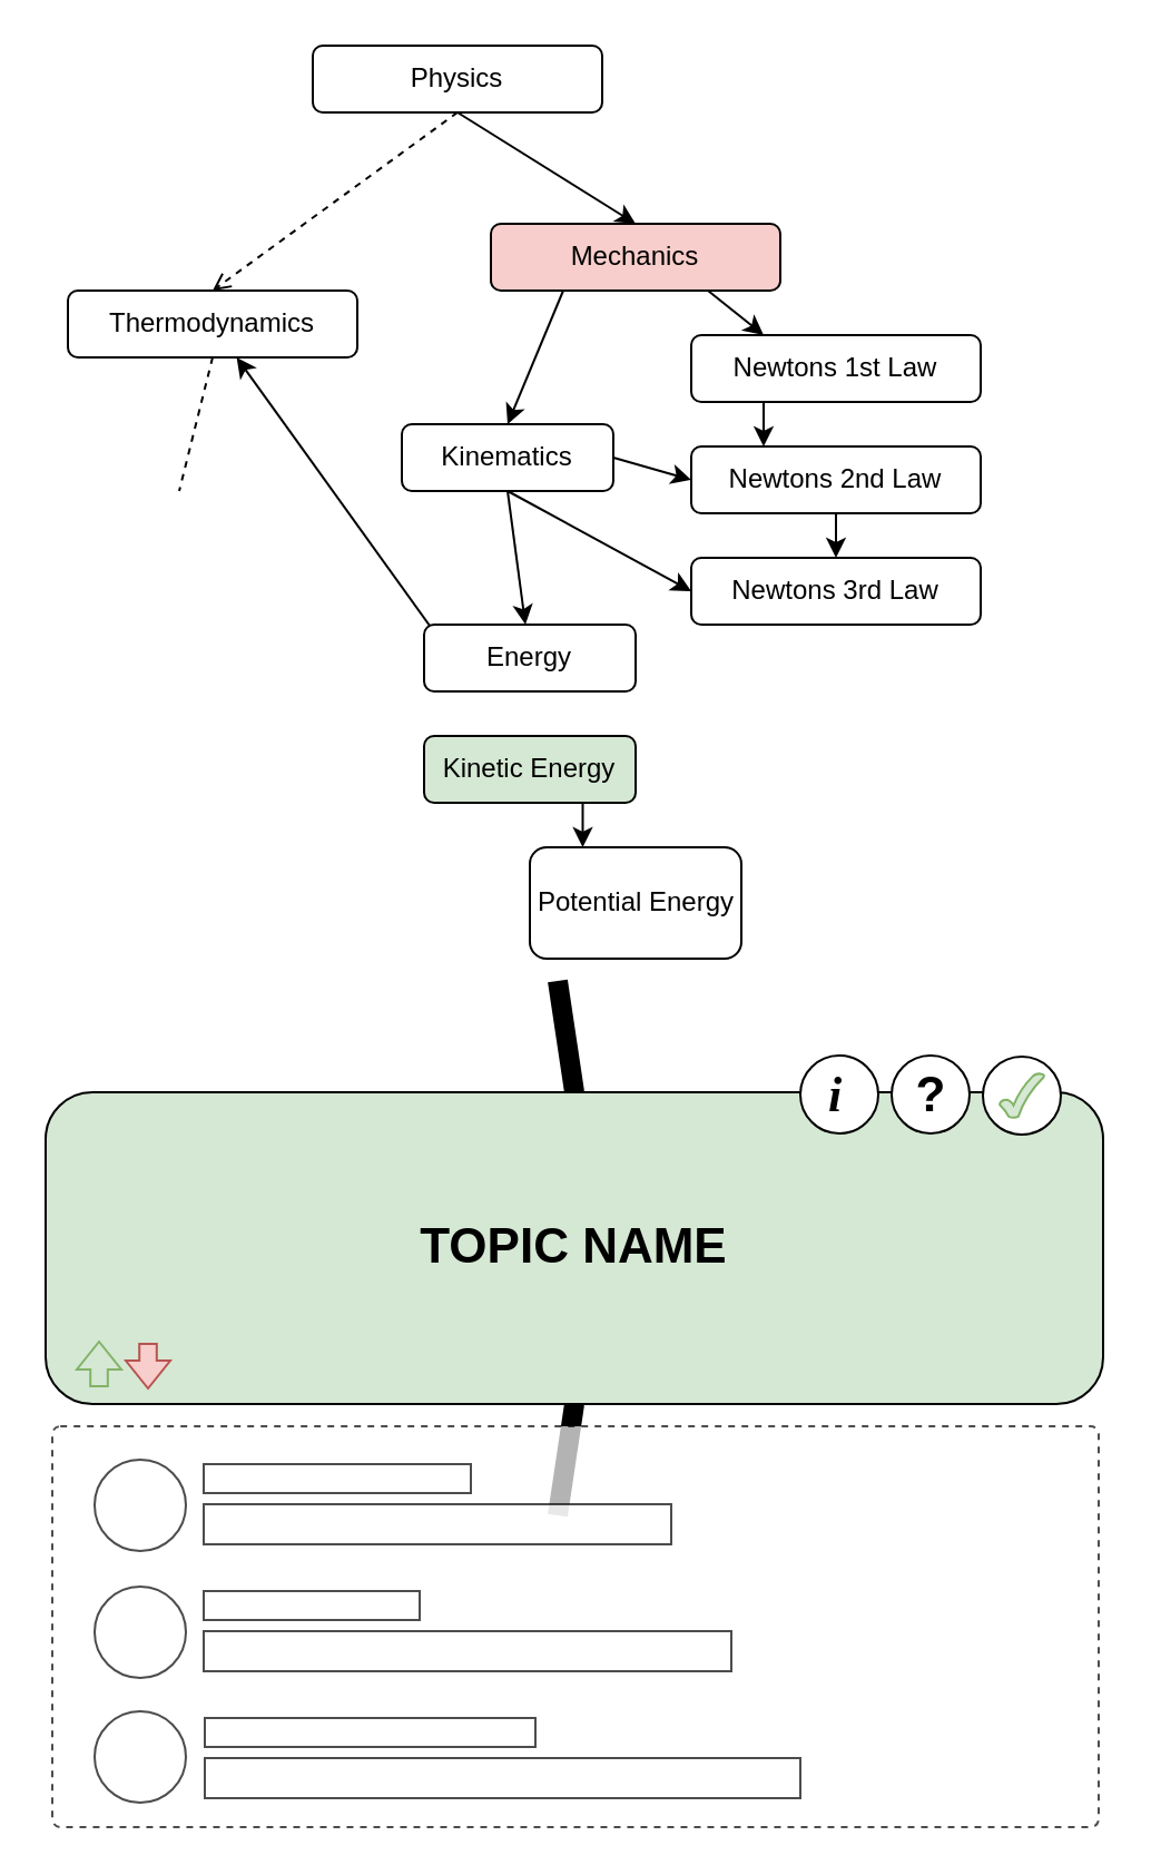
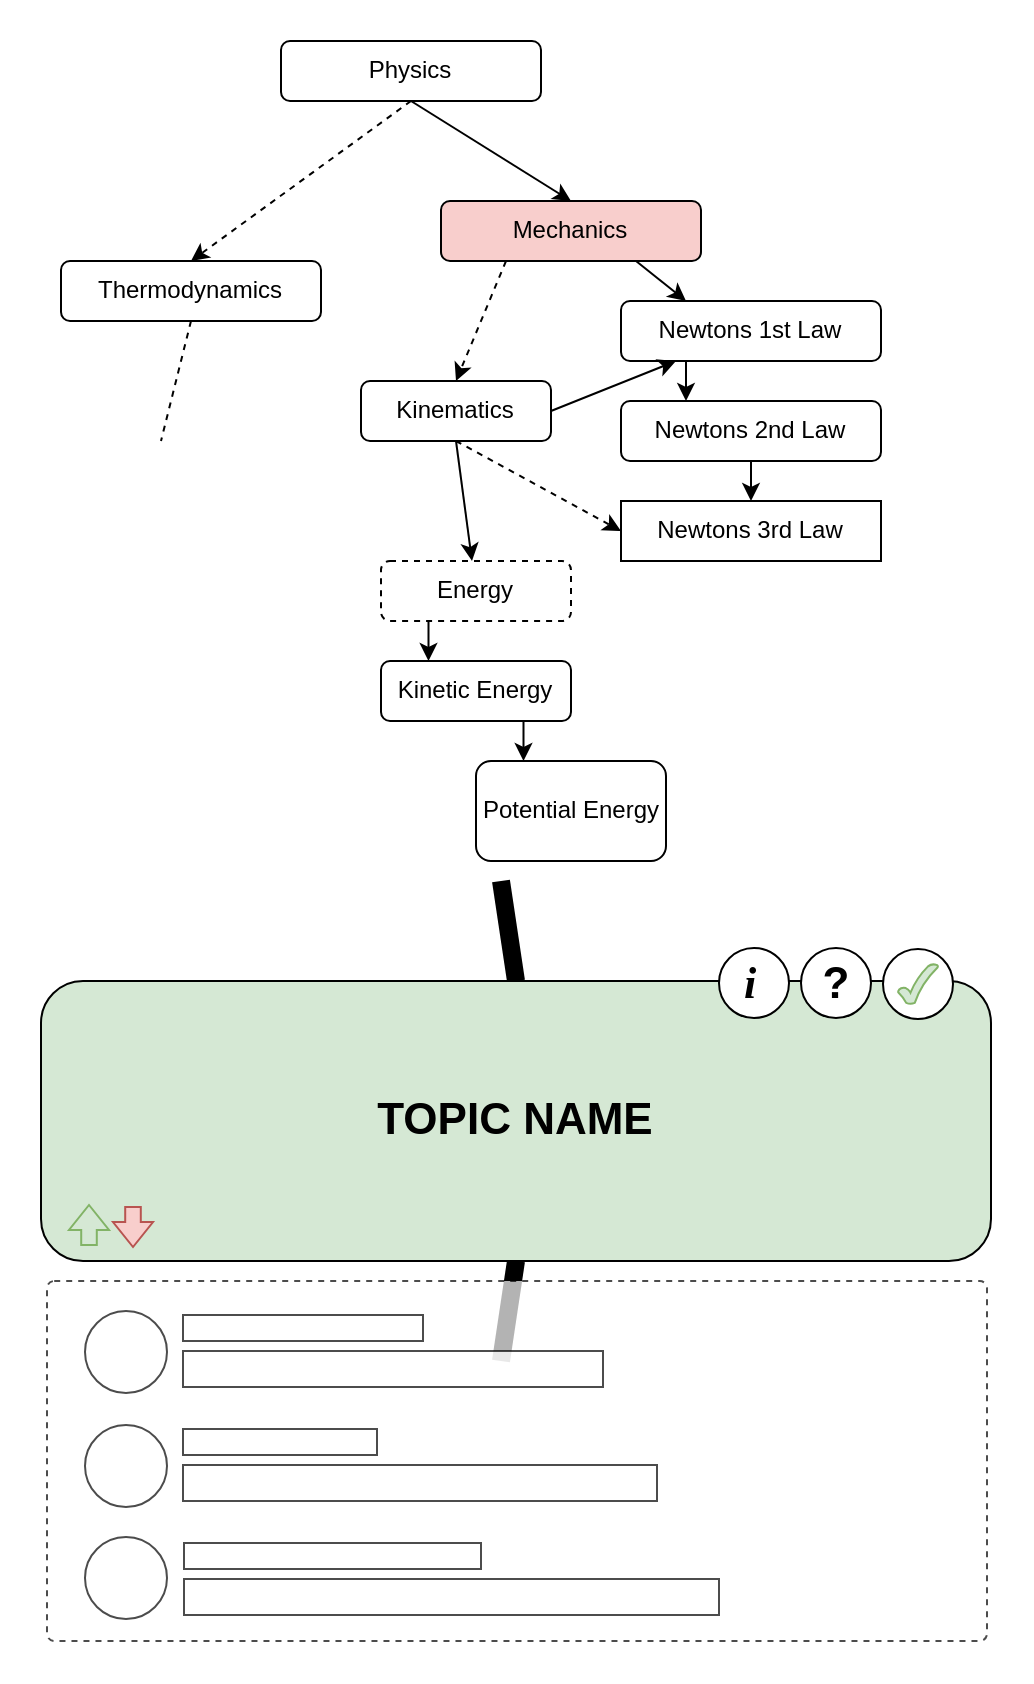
  <mxCell id="0" />
  <mxCell id="1" parent="0" />
  <mxCell id="2" style="edgeStyle=none;rounded=0;orthogonalLoop=1;jettySize=auto;html=1;exitX=0.75;exitY=1;exitDx=0;exitDy=0;entryX=0.25;entryY=0;entryDx=0;entryDy=0;" parent="1" source="4" target="11" edge="1"><mxGeometry relative="1" as="geometry" /></mxCell>
- <mxCell id="3" style="edgeStyle=none;rounded=0;orthogonalLoop=1;jettySize=auto;html=1;exitX=0.25;exitY=1;exitDx=0;exitDy=0;entryX=0.5;entryY=0;entryDx=0;entryDy=0;" parent="1" source="4" target="18" edge="1"><mxGeometry relative="1" as="geometry" /></mxCell>
+ <mxCell id="3" style="edgeStyle=none;rounded=0;orthogonalLoop=1;jettySize=auto;html=1;exitX=0.25;exitY=1;exitDx=0;exitDy=0;entryX=0.5;entryY=0;entryDx=0;entryDy=0;dashed=1;" parent="1" source="4" target="18" edge="1"><mxGeometry relative="1" as="geometry" /></mxCell>
  <mxCell id="4" value="Mechanics" style="rounded=1;whiteSpace=wrap;html=1;fillColor=#f8cecc;" parent="1" vertex="1"><mxGeometry x="220" y="100" width="130" height="30" as="geometry" /></mxCell>
- <mxCell id="5" style="rounded=0;orthogonalLoop=1;jettySize=auto;html=1;exitX=0.5;exitY=1;exitDx=0;exitDy=0;entryX=0.5;entryY=0;entryDx=0;entryDy=0;dashed=1;endArrow=open;" parent="1" source="7" target="9" edge="1"><mxGeometry relative="1" as="geometry" /></mxCell>
+ <mxCell id="5" style="rounded=0;orthogonalLoop=1;jettySize=auto;html=1;exitX=0.5;exitY=1;exitDx=0;exitDy=0;entryX=0.5;entryY=0;entryDx=0;entryDy=0;dashed=1;" parent="1" source="7" target="9" edge="1"><mxGeometry relative="1" as="geometry" /></mxCell>
  <mxCell id="6" style="edgeStyle=none;rounded=0;orthogonalLoop=1;jettySize=auto;html=1;exitX=0.5;exitY=1;exitDx=0;exitDy=0;entryX=0.5;entryY=0;entryDx=0;entryDy=0;" parent="1" source="7" target="4" edge="1"><mxGeometry relative="1" as="geometry" /></mxCell>
  <mxCell id="7" value="Physics" style="rounded=1;whiteSpace=wrap;html=1;" parent="1" vertex="1"><mxGeometry x="140" y="20" width="130" height="30" as="geometry" /></mxCell>
  <mxCell id="8" style="edgeStyle=none;rounded=0;orthogonalLoop=1;jettySize=auto;html=1;exitX=0.5;exitY=1;exitDx=0;exitDy=0;endArrow=none;endFill=0;dashed=1;" parent="1" source="9" edge="1"><mxGeometry relative="1" as="geometry"><mxPoint x="80" y="220" as="targetPoint" /></mxGeometry></mxCell>
  <mxCell id="9" value="Thermodynamics" style="rounded=1;whiteSpace=wrap;html=1;" parent="1" vertex="1"><mxGeometry x="30" y="130" width="130" height="30" as="geometry" /></mxCell>
  <mxCell id="10" style="edgeStyle=none;rounded=0;orthogonalLoop=1;jettySize=auto;html=1;exitX=0.25;exitY=1;exitDx=0;exitDy=0;entryX=0.25;entryY=0;entryDx=0;entryDy=0;" parent="1" source="11" target="13" edge="1"><mxGeometry relative="1" as="geometry" /></mxCell>
  <mxCell id="11" value="Newtons 1st Law" style="rounded=1;whiteSpace=wrap;html=1;" parent="1" vertex="1"><mxGeometry x="310" y="150" width="130" height="30" as="geometry" /></mxCell>
  <mxCell id="12" style="edgeStyle=none;rounded=0;orthogonalLoop=1;jettySize=auto;html=1;exitX=0.5;exitY=1;exitDx=0;exitDy=0;" parent="1" source="13" target="14" edge="1"><mxGeometry relative="1" as="geometry" /></mxCell>
  <mxCell id="13" value="Newtons 2nd Law" style="rounded=1;whiteSpace=wrap;html=1;" parent="1" vertex="1"><mxGeometry x="310" y="200" width="130" height="30" as="geometry" /></mxCell>
- <mxCell id="14" value="Newtons 3rd Law" style="rounded=1;whiteSpace=wrap;html=1;" parent="1" vertex="1"><mxGeometry x="310" y="250" width="130" height="30" as="geometry" /></mxCell>
- <mxCell id="15" style="edgeStyle=none;rounded=0;orthogonalLoop=1;jettySize=auto;html=1;exitX=1;exitY=0.5;exitDx=0;exitDy=0;entryX=0;entryY=0.5;entryDx=0;entryDy=0;" parent="1" source="18" target="13" edge="1"><mxGeometry relative="1" as="geometry" /></mxCell>
- <mxCell id="16" style="edgeStyle=none;rounded=0;orthogonalLoop=1;jettySize=auto;html=1;exitX=0.5;exitY=1;exitDx=0;exitDy=0;entryX=0;entryY=0.5;entryDx=0;entryDy=0;" parent="1" source="18" target="14" edge="1"><mxGeometry relative="1" as="geometry" /></mxCell>
+ <mxCell id="14" value="Newtons 3rd Law" style="whiteSpace=wrap;html=1;rounded=0;" parent="1" vertex="1"><mxGeometry x="310" y="250" width="130" height="30" as="geometry" /></mxCell>
+ <mxCell id="15" style="edgeStyle=none;rounded=0;orthogonalLoop=1;jettySize=auto;html=1;exitX=1;exitY=0.5;exitDx=0;exitDy=0;" parent="1" source="18" target="11" edge="1"><mxGeometry relative="1" as="geometry" /></mxCell>
+ <mxCell id="16" style="edgeStyle=none;rounded=0;orthogonalLoop=1;jettySize=auto;html=1;exitX=0.5;exitY=1;exitDx=0;exitDy=0;entryX=0;entryY=0.5;entryDx=0;entryDy=0;dashed=1;" parent="1" source="18" target="14" edge="1"><mxGeometry relative="1" as="geometry" /></mxCell>
  <mxCell id="17" style="edgeStyle=none;rounded=0;orthogonalLoop=1;jettySize=auto;html=1;exitX=0.5;exitY=1;exitDx=0;exitDy=0;" parent="1" source="18" target="20" edge="1"><mxGeometry relative="1" as="geometry" /></mxCell>
  <mxCell id="18" value="Kinematics" style="rounded=1;whiteSpace=wrap;html=1;" parent="1" vertex="1"><mxGeometry x="180" y="190" width="95" height="30" as="geometry" /></mxCell>
- <mxCell id="19" style="edgeStyle=none;rounded=0;orthogonalLoop=1;jettySize=auto;html=1;exitX=0.25;exitY=1;exitDx=0;exitDy=0;" parent="1" source="20" target="9" edge="1"><mxGeometry relative="1" as="geometry" /></mxCell>
- <mxCell id="20" value="Energy" style="rounded=1;whiteSpace=wrap;html=1;" parent="1" vertex="1"><mxGeometry x="190" y="280" width="95" height="30" as="geometry" /></mxCell>
+ <mxCell id="19" style="edgeStyle=none;rounded=0;orthogonalLoop=1;jettySize=auto;html=1;exitX=0.25;exitY=1;exitDx=0;exitDy=0;entryX=0.25;entryY=0;entryDx=0;entryDy=0;" parent="1" source="20" target="22" edge="1"><mxGeometry relative="1" as="geometry" /></mxCell>
+ <mxCell id="20" value="Energy" style="rounded=1;whiteSpace=wrap;html=1;dashed=1;" parent="1" vertex="1"><mxGeometry x="190" y="280" width="95" height="30" as="geometry" /></mxCell>
  <mxCell id="21" style="edgeStyle=none;rounded=0;orthogonalLoop=1;jettySize=auto;html=1;exitX=0.75;exitY=1;exitDx=0;exitDy=0;entryX=0.25;entryY=0;entryDx=0;entryDy=0;" parent="1" source="22" target="23" edge="1"><mxGeometry relative="1" as="geometry" /></mxCell>
- <mxCell id="22" value="Kinetic Energy" style="rounded=1;whiteSpace=wrap;html=1;fillColor=#d5e8d4;" parent="1" vertex="1"><mxGeometry x="190" y="330" width="95" height="30" as="geometry" /></mxCell>
+ <mxCell id="22" value="Kinetic Energy" style="rounded=1;whiteSpace=wrap;html=1;" parent="1" vertex="1"><mxGeometry x="190" y="330" width="95" height="30" as="geometry" /></mxCell>
  <mxCell id="23" value="Potential Energy" style="rounded=1;whiteSpace=wrap;html=1;" parent="1" vertex="1"><mxGeometry x="237.5" y="380" width="95" height="50" as="geometry" /></mxCell>
  <mxCell id="24" style="edgeStyle=none;rounded=0;orthogonalLoop=1;jettySize=auto;html=1;exitX=0.5;exitY=1;exitDx=0;exitDy=0;endArrow=none;endFill=0;strokeWidth=9;" parent="1" source="26" edge="1"><mxGeometry relative="1" as="geometry"><mxPoint x="250" y="680" as="targetPoint" /></mxGeometry></mxCell>
  <mxCell id="25" style="edgeStyle=none;rounded=0;orthogonalLoop=1;jettySize=auto;html=1;exitX=0.5;exitY=0;exitDx=0;exitDy=0;endArrow=none;endFill=0;strokeWidth=9;" parent="1" source="26" edge="1"><mxGeometry relative="1" as="geometry"><mxPoint x="250" y="440" as="targetPoint" /></mxGeometry></mxCell>
  <mxCell id="26" value="&lt;b&gt;&lt;font style=&quot;font-size: 22px&quot;&gt;TOPIC NAME&lt;/font&gt;&lt;/b&gt;" style="rounded=1;whiteSpace=wrap;html=1;fillColor=#d5e8d4;" parent="1" vertex="1"><mxGeometry x="20" y="490" width="475" height="140" as="geometry" /></mxCell>
  <mxCell id="27" value="" style="ellipse;whiteSpace=wrap;html=1;aspect=fixed;" parent="1" vertex="1"><mxGeometry x="441" y="474" width="35" height="35" as="geometry" /></mxCell>
  <mxCell id="28" value="" style="verticalLabelPosition=bottom;verticalAlign=top;html=1;shape=mxgraph.basic.tick;fillColor=#d5e8d4;strokeColor=#82b366;" parent="1" vertex="1"><mxGeometry x="448.5" y="481.5" width="20" height="20" as="geometry" /></mxCell>
  <mxCell id="29" value="" style="ellipse;whiteSpace=wrap;html=1;aspect=fixed;" parent="1" vertex="1"><mxGeometry x="359" y="473.5" width="35" height="35" as="geometry" /></mxCell>
  <mxCell id="30" value="" style="ellipse;whiteSpace=wrap;html=1;aspect=fixed;" parent="1" vertex="1"><mxGeometry x="400" y="473.5" width="35" height="35" as="geometry" /></mxCell>
  <mxCell id="31" value="?" style="text;html=1;strokeColor=none;fillColor=none;align=center;verticalAlign=middle;whiteSpace=wrap;rounded=0;fontSize=22;fontStyle=1" parent="1" vertex="1"><mxGeometry x="388" y="477" width="60" height="30" as="geometry" /></mxCell>
  <mxCell id="32" value="&lt;i&gt;&lt;font face=&quot;Georgia&quot;&gt;&lt;b&gt;i&lt;/b&gt;&lt;/font&gt;&lt;/i&gt;" style="text;html=1;strokeColor=none;fillColor=none;align=center;verticalAlign=middle;whiteSpace=wrap;rounded=0;fontSize=22;" parent="1" vertex="1"><mxGeometry x="345" y="477" width="60" height="30" as="geometry" /></mxCell>
  <mxCell id="33" value="" style="html=1;shadow=0;dashed=0;align=center;verticalAlign=middle;shape=mxgraph.arrows2.arrow;dy=0.61;dx=12.5;direction=north;notch=0;fontFamily=Georgia;fontSize=22;fillColor=#d5e8d4;strokeColor=#82b366;" parent="1" vertex="1"><mxGeometry x="34" y="602" width="20" height="20" as="geometry" /></mxCell>
  <mxCell id="34" value="" style="html=1;shadow=0;dashed=0;align=center;verticalAlign=middle;shape=mxgraph.arrows2.arrow;dy=0.61;dx=12.5;direction=north;notch=0;fontFamily=Georgia;fontSize=22;fillColor=#f8cecc;strokeColor=#b85450;rotation=-180;" parent="1" vertex="1"><mxGeometry x="56" y="603" width="20" height="20" as="geometry" /></mxCell>
  <mxCell id="35" value="" style="rounded=1;whiteSpace=wrap;html=1;fontFamily=Helvetica;fontSize=14;arcSize=2;fillColor=default;gradientColor=none;dashed=1;glass=0;opacity=70;" parent="1" vertex="1"><mxGeometry x="23" y="640" width="470" height="180" as="geometry" /></mxCell>
  <mxCell id="36" value="" style="ellipse;whiteSpace=wrap;html=1;aspect=fixed;glass=0;fontFamily=Helvetica;fontSize=14;opacity=70;" parent="1" vertex="1"><mxGeometry x="42" y="655" width="41" height="41" as="geometry" /></mxCell>
  <mxCell id="37" value="" style="ellipse;whiteSpace=wrap;html=1;aspect=fixed;glass=0;fontFamily=Helvetica;fontSize=14;opacity=70;" parent="1" vertex="1"><mxGeometry x="42" y="712" width="41" height="41" as="geometry" /></mxCell>
  <mxCell id="38" value="" style="ellipse;whiteSpace=wrap;html=1;aspect=fixed;glass=0;fontFamily=Helvetica;fontSize=14;opacity=70;" parent="1" vertex="1"><mxGeometry x="42" y="768" width="41" height="41" as="geometry" /></mxCell>
  <mxCell id="39" value="" style="rounded=0;whiteSpace=wrap;html=1;glass=0;fontFamily=Helvetica;fontSize=14;fillColor=default;gradientColor=none;opacity=70;" parent="1" vertex="1"><mxGeometry x="91" y="657" width="120" height="13" as="geometry" /></mxCell>
  <mxCell id="40" value="" style="rounded=0;whiteSpace=wrap;html=1;glass=0;fontFamily=Helvetica;fontSize=14;fillColor=default;gradientColor=none;opacity=70;" parent="1" vertex="1"><mxGeometry x="91" y="675" width="210" height="18" as="geometry" /></mxCell>
  <mxCell id="41" value="" style="rounded=0;whiteSpace=wrap;html=1;glass=0;fontFamily=Helvetica;fontSize=14;fillColor=default;gradientColor=none;opacity=70;" parent="1" vertex="1"><mxGeometry x="91" y="714" width="97" height="13" as="geometry" /></mxCell>
  <mxCell id="42" value="" style="rounded=0;whiteSpace=wrap;html=1;glass=0;fontFamily=Helvetica;fontSize=14;fillColor=default;gradientColor=none;opacity=70;" parent="1" vertex="1"><mxGeometry x="91" y="732" width="237" height="18" as="geometry" /></mxCell>
  <mxCell id="43" value="" style="rounded=0;whiteSpace=wrap;html=1;glass=0;fontFamily=Helvetica;fontSize=14;fillColor=default;gradientColor=none;opacity=70;" parent="1" vertex="1"><mxGeometry x="91.5" y="789" width="267.5" height="18" as="geometry" /></mxCell>
  <mxCell id="44" value="" style="rounded=0;whiteSpace=wrap;html=1;glass=0;fontFamily=Helvetica;fontSize=14;fillColor=default;gradientColor=none;opacity=70;" parent="1" vertex="1"><mxGeometry x="91.5" y="771" width="148.5" height="13" as="geometry" /></mxCell>
